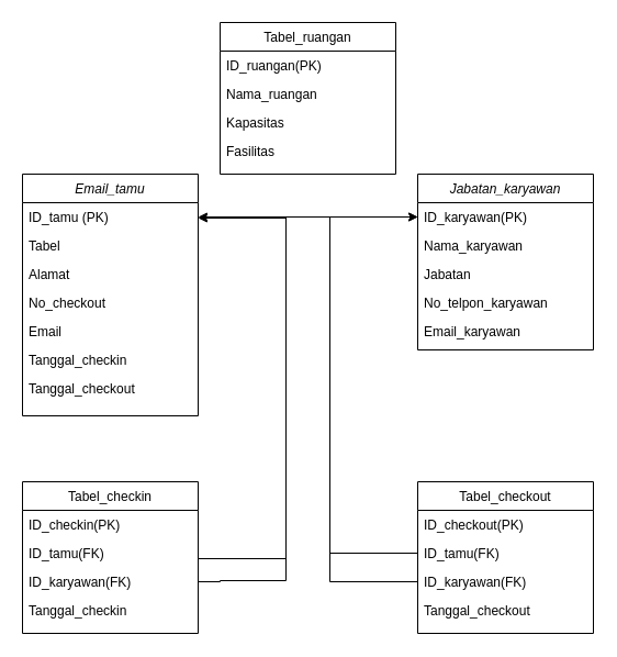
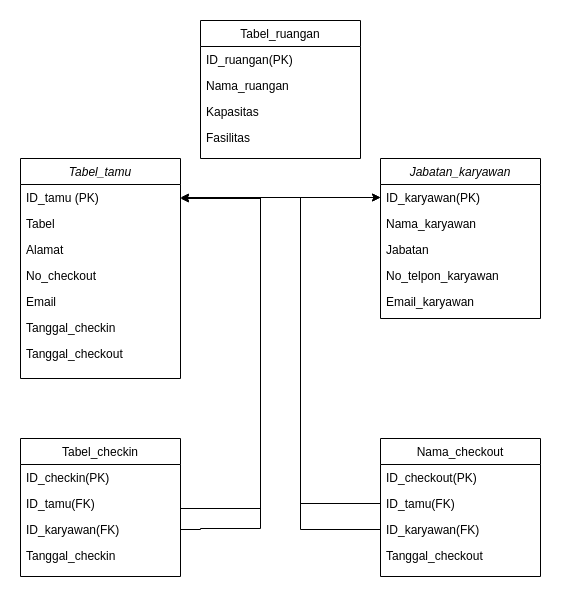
  <mxCell id="0" />
  <mxCell id="1" parent="0" />
- <mxCell id="2" value="Email_tamu" style="swimlane;fontStyle=2;align=center;verticalAlign=top;childLayout=stackLayout;horizontal=1;startSize=26;horizontalStack=0;resizeParent=1;resizeLast=0;collapsible=1;marginBottom=0;rounded=0;shadow=0;strokeWidth=1;" parent="1" vertex="1"><mxGeometry x="20" y="158" width="160" height="220" as="geometry"><mxRectangle x="230" y="140" width="160" height="26" as="alternateBounds" /></mxGeometry></mxCell>
+ <mxCell id="2" value="Tabel_tamu" style="swimlane;fontStyle=2;align=center;verticalAlign=top;childLayout=stackLayout;horizontal=1;startSize=26;horizontalStack=0;resizeParent=1;resizeLast=0;collapsible=1;marginBottom=0;rounded=0;shadow=0;strokeWidth=1;" parent="1" vertex="1"><mxGeometry x="20" y="158" width="160" height="220" as="geometry"><mxRectangle x="230" y="140" width="160" height="26" as="alternateBounds" /></mxGeometry></mxCell>
  <mxCell id="3" value="ID_tamu (PK)" style="text;align=left;verticalAlign=top;spacingLeft=4;spacingRight=4;overflow=hidden;rotatable=0;points=[[0,0.5],[1,0.5]];portConstraint=eastwest;" parent="2" vertex="1"><mxGeometry y="26" width="160" height="26" as="geometry" /></mxCell>
  <mxCell id="4" value="Tabel" style="text;align=left;verticalAlign=top;spacingLeft=4;spacingRight=4;overflow=hidden;rotatable=0;points=[[0,0.5],[1,0.5]];portConstraint=eastwest;rounded=0;shadow=0;html=0;" parent="2" vertex="1"><mxGeometry y="52" width="160" height="26" as="geometry" /></mxCell>
  <mxCell id="5" value="Alamat" style="text;align=left;verticalAlign=top;spacingLeft=4;spacingRight=4;overflow=hidden;rotatable=0;points=[[0,0.5],[1,0.5]];portConstraint=eastwest;rounded=0;shadow=0;html=0;" parent="2" vertex="1"><mxGeometry y="78" width="160" height="26" as="geometry" /></mxCell>
  <mxCell id="6" value="No_checkout" style="text;align=left;verticalAlign=top;spacingLeft=4;spacingRight=4;overflow=hidden;rotatable=0;points=[[0,0.5],[1,0.5]];portConstraint=eastwest;rounded=0;shadow=0;html=0;" vertex="1" parent="2"><mxGeometry y="104" width="160" height="26" as="geometry" /></mxCell>
  <mxCell id="7" value="Email" style="text;align=left;verticalAlign=top;spacingLeft=4;spacingRight=4;overflow=hidden;rotatable=0;points=[[0,0.5],[1,0.5]];portConstraint=eastwest;rounded=0;shadow=0;html=0;" vertex="1" parent="2"><mxGeometry y="130" width="160" height="26" as="geometry" /></mxCell>
  <mxCell id="8" value="Tanggal_checkin" style="text;align=left;verticalAlign=top;spacingLeft=4;spacingRight=4;overflow=hidden;rotatable=0;points=[[0,0.5],[1,0.5]];portConstraint=eastwest;rounded=0;shadow=0;html=0;" vertex="1" parent="2"><mxGeometry y="156" width="160" height="26" as="geometry" /></mxCell>
  <mxCell id="9" value="Tanggal_checkout" style="text;align=left;verticalAlign=top;spacingLeft=4;spacingRight=4;overflow=hidden;rotatable=0;points=[[0,0.5],[1,0.5]];portConstraint=eastwest;rounded=0;shadow=0;html=0;" vertex="1" parent="2"><mxGeometry y="182" width="160" height="26" as="geometry" /></mxCell>
  <mxCell id="10" value="Tabel_ruangan" style="swimlane;fontStyle=0;align=center;verticalAlign=top;childLayout=stackLayout;horizontal=1;startSize=26;horizontalStack=0;resizeParent=1;resizeLast=0;collapsible=1;marginBottom=0;rounded=0;shadow=0;strokeWidth=1;" parent="1" vertex="1"><mxGeometry x="200" y="20" width="160" height="138" as="geometry"><mxRectangle x="130" y="380" width="160" height="26" as="alternateBounds" /></mxGeometry></mxCell>
  <mxCell id="11" value="ID_ruangan(PK)" style="text;align=left;verticalAlign=top;spacingLeft=4;spacingRight=4;overflow=hidden;rotatable=0;points=[[0,0.5],[1,0.5]];portConstraint=eastwest;" parent="10" vertex="1"><mxGeometry y="26" width="160" height="26" as="geometry" /></mxCell>
  <mxCell id="12" value="Nama_ruangan" style="text;align=left;verticalAlign=top;spacingLeft=4;spacingRight=4;overflow=hidden;rotatable=0;points=[[0,0.5],[1,0.5]];portConstraint=eastwest;rounded=0;shadow=0;html=0;" parent="10" vertex="1"><mxGeometry y="52" width="160" height="26" as="geometry" /></mxCell>
  <mxCell id="13" value="Kapasitas" style="text;align=left;verticalAlign=top;spacingLeft=4;spacingRight=4;overflow=hidden;rotatable=0;points=[[0,0.5],[1,0.5]];portConstraint=eastwest;rounded=0;shadow=0;html=0;" vertex="1" parent="10"><mxGeometry y="78" width="160" height="26" as="geometry" /></mxCell>
  <mxCell id="14" value="Fasilitas" style="text;align=left;verticalAlign=top;spacingLeft=4;spacingRight=4;overflow=hidden;rotatable=0;points=[[0,0.5],[1,0.5]];portConstraint=eastwest;rounded=0;shadow=0;html=0;" vertex="1" parent="10"><mxGeometry y="104" width="160" height="26" as="geometry" /></mxCell>
  <mxCell id="15" value="Jabatan_karyawan" style="swimlane;fontStyle=2;align=center;verticalAlign=top;childLayout=stackLayout;horizontal=1;startSize=26;horizontalStack=0;resizeParent=1;resizeLast=0;collapsible=1;marginBottom=0;rounded=0;shadow=0;strokeWidth=1;" vertex="1" parent="1"><mxGeometry x="380" y="158" width="160" height="160" as="geometry"><mxRectangle x="230" y="140" width="160" height="26" as="alternateBounds" /></mxGeometry></mxCell>
  <mxCell id="16" value="ID_karyawan(PK)" style="text;align=left;verticalAlign=top;spacingLeft=4;spacingRight=4;overflow=hidden;rotatable=0;points=[[0,0.5],[1,0.5]];portConstraint=eastwest;" vertex="1" parent="15"><mxGeometry y="26" width="160" height="26" as="geometry" /></mxCell>
  <mxCell id="17" value="Nama_karyawan" style="text;align=left;verticalAlign=top;spacingLeft=4;spacingRight=4;overflow=hidden;rotatable=0;points=[[0,0.5],[1,0.5]];portConstraint=eastwest;rounded=0;shadow=0;html=0;" vertex="1" parent="15"><mxGeometry y="52" width="160" height="26" as="geometry" /></mxCell>
  <mxCell id="18" value="Jabatan" style="text;align=left;verticalAlign=top;spacingLeft=4;spacingRight=4;overflow=hidden;rotatable=0;points=[[0,0.5],[1,0.5]];portConstraint=eastwest;rounded=0;shadow=0;html=0;" vertex="1" parent="15"><mxGeometry y="78" width="160" height="26" as="geometry" /></mxCell>
  <mxCell id="19" value="No_telpon_karyawan" style="text;align=left;verticalAlign=top;spacingLeft=4;spacingRight=4;overflow=hidden;rotatable=0;points=[[0,0.5],[1,0.5]];portConstraint=eastwest;rounded=0;shadow=0;html=0;" vertex="1" parent="15"><mxGeometry y="104" width="160" height="26" as="geometry" /></mxCell>
  <mxCell id="20" value="Email_karyawan" style="text;align=left;verticalAlign=top;spacingLeft=4;spacingRight=4;overflow=hidden;rotatable=0;points=[[0,0.5],[1,0.5]];portConstraint=eastwest;rounded=0;shadow=0;html=0;" vertex="1" parent="15"><mxGeometry y="130" width="160" height="26" as="geometry" /></mxCell>
  <mxCell id="21" style="edgeStyle=orthogonalEdgeStyle;rounded=0;orthogonalLoop=1;jettySize=auto;html=1;" edge="1" parent="1" source="24" target="3"><mxGeometry relative="1" as="geometry"><mxPoint x="0" y="411" as="sourcePoint" /><mxPoint x="-190" y="148" as="targetPoint" /><Array as="points"><mxPoint x="260" y="508" /><mxPoint x="260" y="198" /></Array></mxGeometry></mxCell>
  <mxCell id="22" value="Tabel_checkin" style="swimlane;fontStyle=0;align=center;verticalAlign=top;childLayout=stackLayout;horizontal=1;startSize=26;horizontalStack=0;resizeParent=1;resizeLast=0;collapsible=1;marginBottom=0;rounded=0;shadow=0;strokeWidth=1;" vertex="1" parent="1"><mxGeometry x="20" y="438" width="160" height="138" as="geometry"><mxRectangle x="130" y="380" width="160" height="26" as="alternateBounds" /></mxGeometry></mxCell>
  <mxCell id="23" value="ID_checkin(PK)" style="text;align=left;verticalAlign=top;spacingLeft=4;spacingRight=4;overflow=hidden;rotatable=0;points=[[0,0.5],[1,0.5]];portConstraint=eastwest;" vertex="1" parent="22"><mxGeometry y="26" width="160" height="26" as="geometry" /></mxCell>
  <mxCell id="24" value="ID_tamu(FK)" style="text;align=left;verticalAlign=top;spacingLeft=4;spacingRight=4;overflow=hidden;rotatable=0;points=[[0,0.5],[1,0.5]];portConstraint=eastwest;rounded=0;shadow=0;html=0;" vertex="1" parent="22"><mxGeometry y="52" width="160" height="26" as="geometry" /></mxCell>
  <mxCell id="25" value="ID_karyawan(FK)" style="text;align=left;verticalAlign=top;spacingLeft=4;spacingRight=4;overflow=hidden;rotatable=0;points=[[0,0.5],[1,0.5]];portConstraint=eastwest;rounded=0;shadow=0;html=0;" vertex="1" parent="22"><mxGeometry y="78" width="160" height="26" as="geometry" /></mxCell>
  <mxCell id="26" value="Tanggal_checkin" style="text;align=left;verticalAlign=top;spacingLeft=4;spacingRight=4;overflow=hidden;rotatable=0;points=[[0,0.5],[1,0.5]];portConstraint=eastwest;rounded=0;shadow=0;html=0;" vertex="1" parent="22"><mxGeometry y="104" width="160" height="26" as="geometry" /></mxCell>
- <mxCell id="27" value="Tabel_checkout" style="swimlane;fontStyle=0;align=center;verticalAlign=top;childLayout=stackLayout;horizontal=1;startSize=26;horizontalStack=0;resizeParent=1;resizeLast=0;collapsible=1;marginBottom=0;rounded=0;shadow=0;strokeWidth=1;" vertex="1" parent="1"><mxGeometry x="380" y="438" width="160" height="138" as="geometry"><mxRectangle x="130" y="380" width="160" height="26" as="alternateBounds" /></mxGeometry></mxCell>
+ <mxCell id="27" value="Nama_checkout" style="swimlane;fontStyle=0;align=center;verticalAlign=top;childLayout=stackLayout;horizontal=1;startSize=26;horizontalStack=0;resizeParent=1;resizeLast=0;collapsible=1;marginBottom=0;rounded=0;shadow=0;strokeWidth=1;" vertex="1" parent="1"><mxGeometry x="380" y="438" width="160" height="138" as="geometry"><mxRectangle x="130" y="380" width="160" height="26" as="alternateBounds" /></mxGeometry></mxCell>
  <mxCell id="28" value="ID_checkout(PK)" style="text;align=left;verticalAlign=top;spacingLeft=4;spacingRight=4;overflow=hidden;rotatable=0;points=[[0,0.5],[1,0.5]];portConstraint=eastwest;" vertex="1" parent="27"><mxGeometry y="26" width="160" height="26" as="geometry" /></mxCell>
  <mxCell id="29" value="ID_tamu(FK)" style="text;align=left;verticalAlign=top;spacingLeft=4;spacingRight=4;overflow=hidden;rotatable=0;points=[[0,0.5],[1,0.5]];portConstraint=eastwest;rounded=0;shadow=0;html=0;" vertex="1" parent="27"><mxGeometry y="52" width="160" height="26" as="geometry" /></mxCell>
  <mxCell id="30" value="ID_karyawan(FK)" style="text;align=left;verticalAlign=top;spacingLeft=4;spacingRight=4;overflow=hidden;rotatable=0;points=[[0,0.5],[1,0.5]];portConstraint=eastwest;rounded=0;shadow=0;html=0;" vertex="1" parent="27"><mxGeometry y="78" width="160" height="26" as="geometry" /></mxCell>
  <mxCell id="31" value="Tanggal_checkout" style="text;align=left;verticalAlign=top;spacingLeft=4;spacingRight=4;overflow=hidden;rotatable=0;points=[[0,0.5],[1,0.5]];portConstraint=eastwest;rounded=0;shadow=0;html=0;" vertex="1" parent="27"><mxGeometry y="104" width="160" height="26" as="geometry" /></mxCell>
  <mxCell id="32" style="edgeStyle=orthogonalEdgeStyle;rounded=0;orthogonalLoop=1;jettySize=auto;html=1;exitX=1;exitY=0.5;exitDx=0;exitDy=0;" edge="1" parent="1" source="25" target="16"><mxGeometry relative="1" as="geometry"><Array as="points"><mxPoint x="200" y="529" /><mxPoint x="200" y="528" /><mxPoint x="260" y="528" /><mxPoint x="260" y="197" /></Array></mxGeometry></mxCell>
  <mxCell id="33" style="edgeStyle=orthogonalEdgeStyle;rounded=0;orthogonalLoop=1;jettySize=auto;html=1;exitX=0;exitY=0.5;exitDx=0;exitDy=0;" edge="1" parent="1" source="29" target="3"><mxGeometry relative="1" as="geometry"><Array as="points"><mxPoint x="300" y="503" /><mxPoint x="300" y="197" /></Array></mxGeometry></mxCell>
  <mxCell id="34" style="edgeStyle=orthogonalEdgeStyle;rounded=0;orthogonalLoop=1;jettySize=auto;html=1;exitX=0;exitY=0.5;exitDx=0;exitDy=0;" edge="1" parent="1" source="30" target="16"><mxGeometry relative="1" as="geometry"><Array as="points"><mxPoint x="300" y="529" /><mxPoint x="300" y="197" /></Array></mxGeometry></mxCell>
